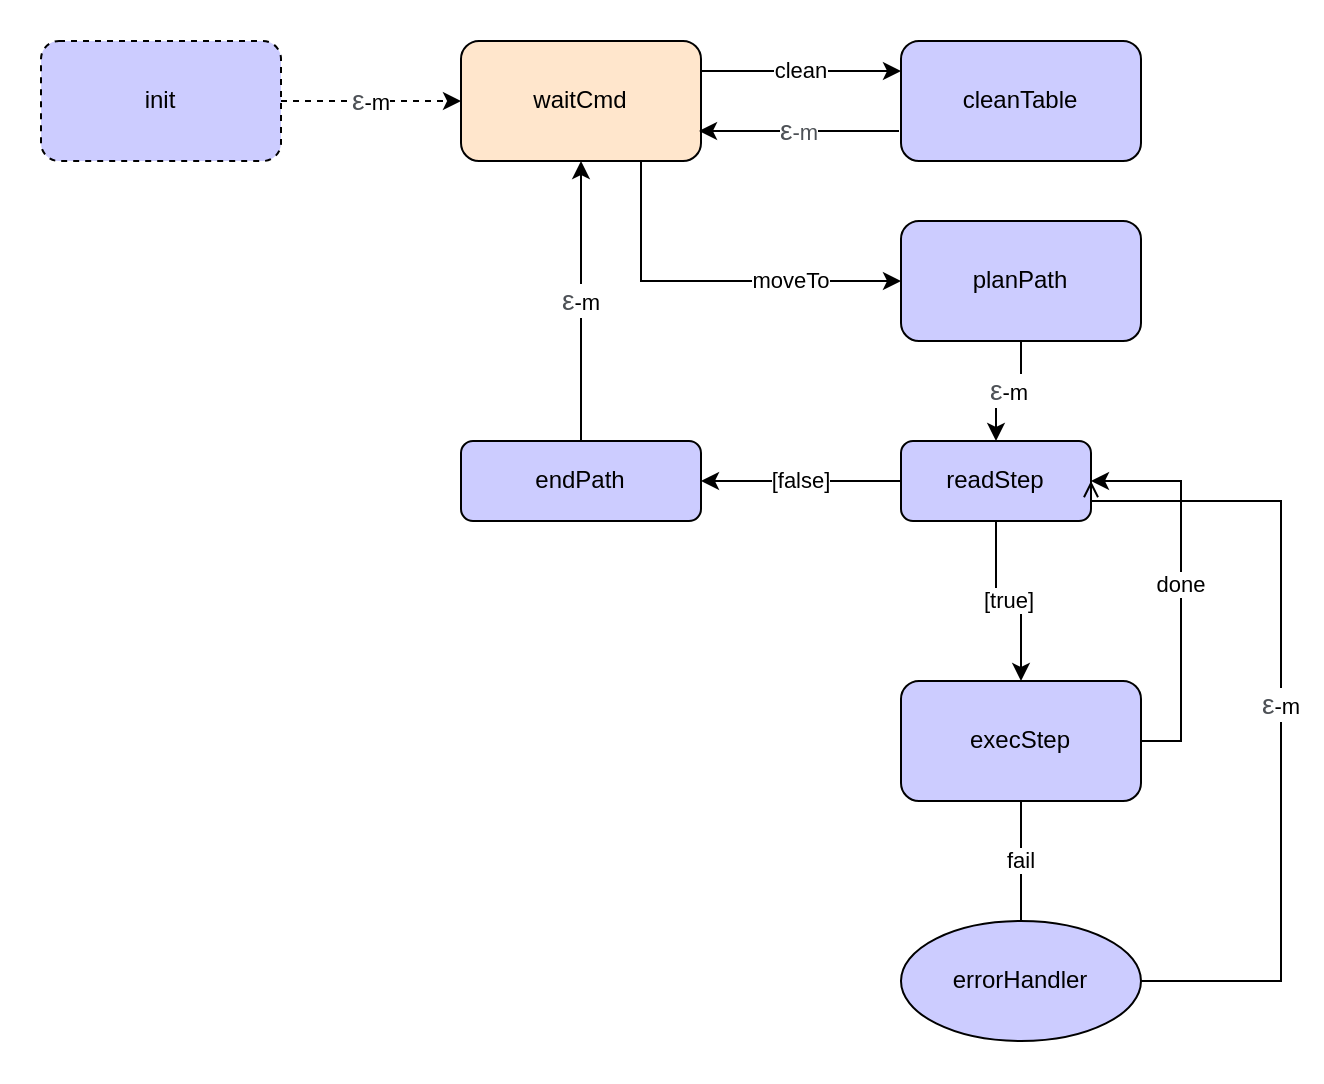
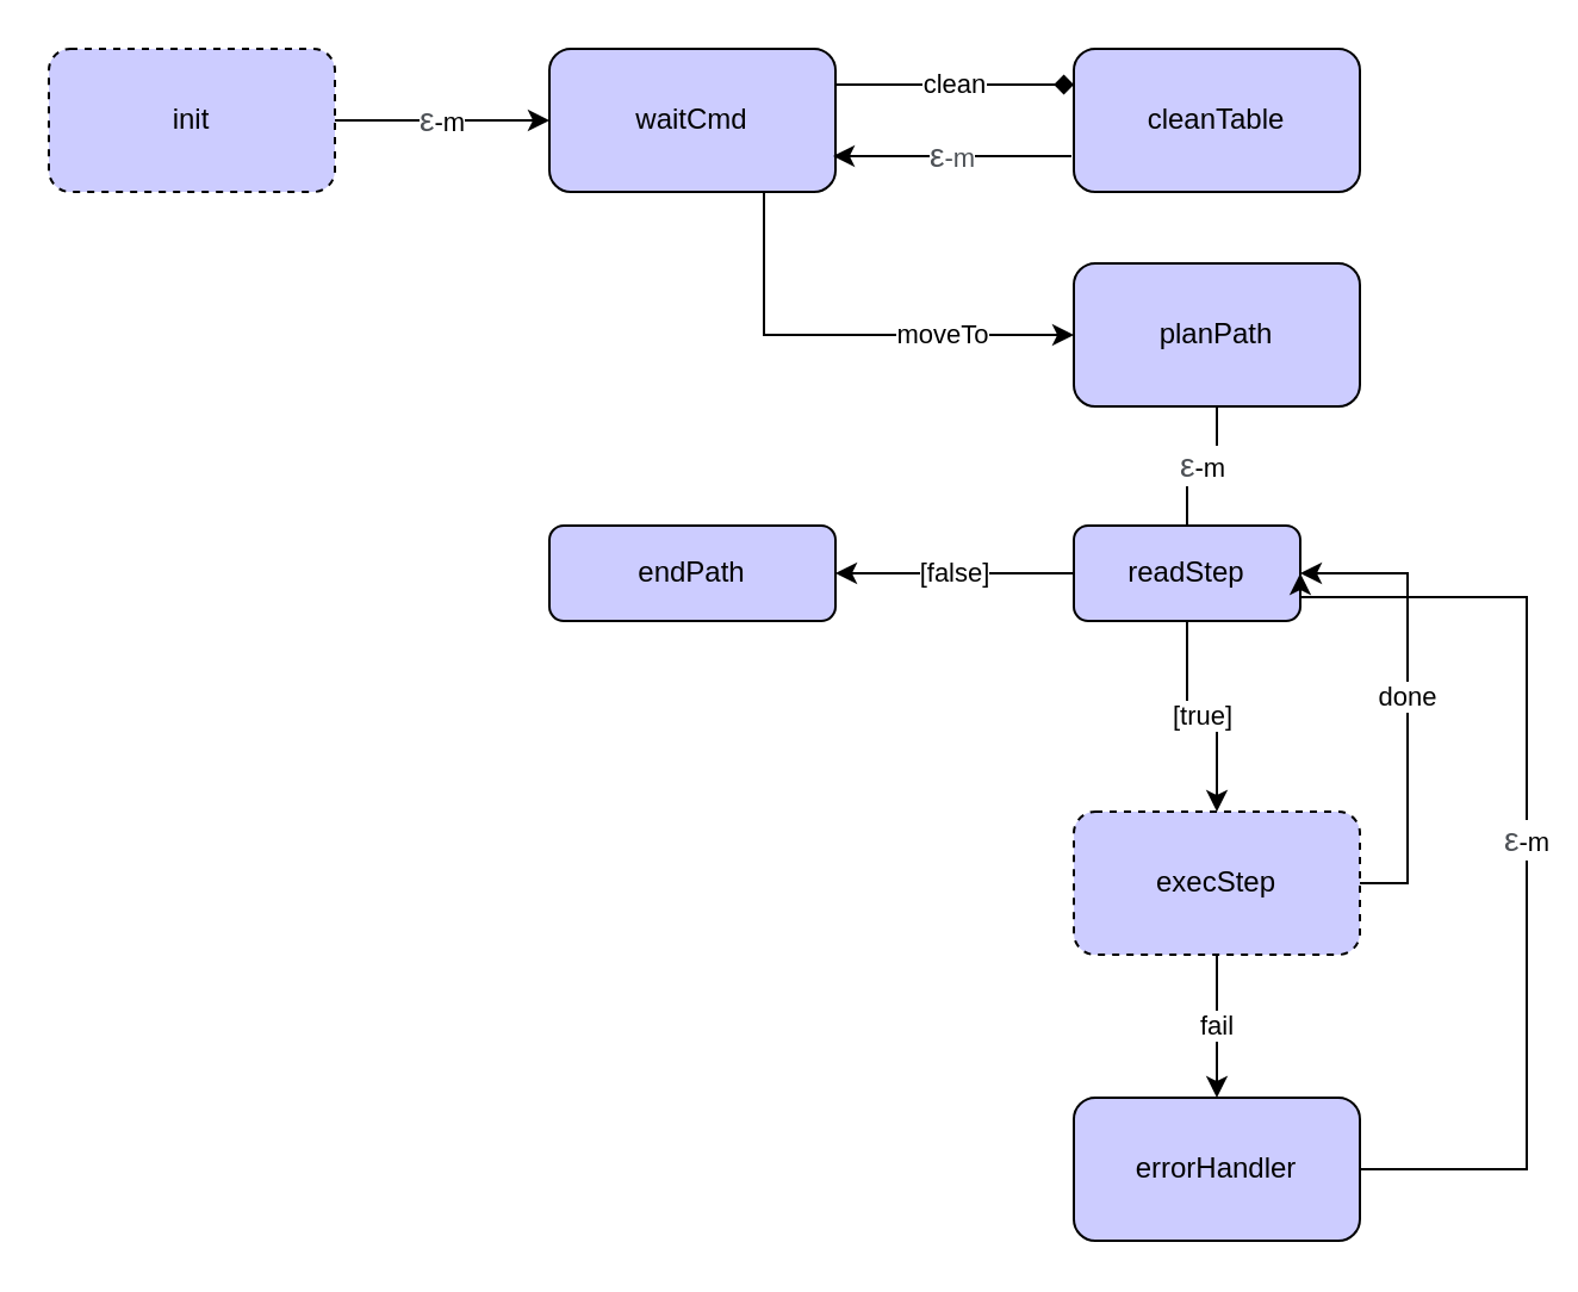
  <mxCell id="0" />
  <mxCell id="1" parent="0" />
- <mxCell id="2" value="&lt;span style=&quot;color: rgb(77 , 81 , 86) ; font-family: &amp;#34;arial&amp;#34; , sans-serif ; font-size: 14px ; text-align: left&quot;&gt;ε&lt;/span&gt;-m" style="edgeStyle=orthogonalEdgeStyle;rounded=0;orthogonalLoop=1;jettySize=auto;html=1;exitX=1;exitY=0.5;exitDx=0;exitDy=0;entryX=0;entryY=0.5;entryDx=0;entryDy=0;dashed=1;" edge="1" parent="1" source="3" target="6"><mxGeometry relative="1" as="geometry" /></mxCell>
+ <mxCell id="2" value="&lt;span style=&quot;color: rgb(77 , 81 , 86) ; font-family: &amp;#34;arial&amp;#34; , sans-serif ; font-size: 14px ; text-align: left&quot;&gt;ε&lt;/span&gt;-m" style="edgeStyle=orthogonalEdgeStyle;rounded=0;orthogonalLoop=1;jettySize=auto;html=1;exitX=1;exitY=0.5;exitDx=0;exitDy=0;entryX=0;entryY=0.5;entryDx=0;entryDy=0;" edge="1" parent="1" source="3" target="6"><mxGeometry relative="1" as="geometry" /></mxCell>
  <mxCell id="3" value="init" style="rounded=1;whiteSpace=wrap;html=1;fillColor=#CCCCFF;dashed=1;" vertex="1" parent="1"><mxGeometry x="20" y="20" width="120" height="60" as="geometry" /></mxCell>
- <mxCell id="4" value="clean" style="edgeStyle=orthogonalEdgeStyle;rounded=0;orthogonalLoop=1;jettySize=auto;html=1;exitX=1;exitY=0.25;exitDx=0;exitDy=0;entryX=0;entryY=0.25;entryDx=0;entryDy=0;" edge="1" parent="1" source="6" target="16"><mxGeometry relative="1" as="geometry" /></mxCell>
+ <mxCell id="4" value="clean" style="edgeStyle=orthogonalEdgeStyle;rounded=0;orthogonalLoop=1;jettySize=auto;html=1;exitX=1;exitY=0.25;exitDx=0;exitDy=0;entryX=0;entryY=0.25;entryDx=0;entryDy=0;endArrow=diamond;" edge="1" parent="1" source="6" target="16"><mxGeometry relative="1" as="geometry" /></mxCell>
  <mxCell id="5" value="moveTo" style="edgeStyle=orthogonalEdgeStyle;rounded=0;orthogonalLoop=1;jettySize=auto;html=1;exitX=0.75;exitY=1;exitDx=0;exitDy=0;entryX=0;entryY=0.5;entryDx=0;entryDy=0;" edge="1" parent="1" source="6" target="14"><mxGeometry x="0.417" relative="1" as="geometry"><mxPoint as="offset" /></mxGeometry></mxCell>
- <mxCell id="6" value="waitCmd" style="rounded=1;whiteSpace=wrap;html=1;fillColor=#ffe6cc;" vertex="1" parent="1"><mxGeometry x="230" y="20" width="120" height="60" as="geometry" /></mxCell>
- <mxCell id="7" value="fail" style="edgeStyle=orthogonalEdgeStyle;rounded=0;orthogonalLoop=1;jettySize=auto;html=1;exitX=0.5;exitY=1;exitDx=0;exitDy=0;entryX=0.5;entryY=0;entryDx=0;entryDy=0;endArrow=none;" edge="1" parent="1" source="9" target="20"><mxGeometry relative="1" as="geometry" /></mxCell>
+ <mxCell id="6" value="waitCmd" style="rounded=1;whiteSpace=wrap;html=1;fillColor=#CCCCFF;" vertex="1" parent="1"><mxGeometry x="230" y="20" width="120" height="60" as="geometry" /></mxCell>
+ <mxCell id="7" value="fail" style="edgeStyle=orthogonalEdgeStyle;rounded=0;orthogonalLoop=1;jettySize=auto;html=1;exitX=0.5;exitY=1;exitDx=0;exitDy=0;entryX=0.5;entryY=0;entryDx=0;entryDy=0;" edge="1" parent="1" source="9" target="20"><mxGeometry relative="1" as="geometry" /></mxCell>
  <mxCell id="8" value="done" style="edgeStyle=orthogonalEdgeStyle;rounded=0;orthogonalLoop=1;jettySize=auto;html=1;exitX=1;exitY=0.5;exitDx=0;exitDy=0;entryX=1;entryY=0.5;entryDx=0;entryDy=0;" edge="1" parent="1" source="9" target="12"><mxGeometry relative="1" as="geometry" /></mxCell>
- <mxCell id="9" value="execStep" style="rounded=1;whiteSpace=wrap;html=1;fillColor=#CCCCFF;" vertex="1" parent="1"><mxGeometry x="450" y="340" width="120" height="60" as="geometry" /></mxCell>
+ <mxCell id="9" value="execStep" style="rounded=1;whiteSpace=wrap;html=1;fillColor=#CCCCFF;dashed=1;" vertex="1" parent="1"><mxGeometry x="450" y="340" width="120" height="60" as="geometry" /></mxCell>
  <mxCell id="10" value="[true]" style="edgeStyle=orthogonalEdgeStyle;rounded=0;orthogonalLoop=1;jettySize=auto;html=1;exitX=0.5;exitY=1;exitDx=0;exitDy=0;entryX=0.5;entryY=0;entryDx=0;entryDy=0;" edge="1" parent="1" source="12" target="9"><mxGeometry relative="1" as="geometry" /></mxCell>
  <mxCell id="11" value="[false]" style="edgeStyle=orthogonalEdgeStyle;rounded=0;orthogonalLoop=1;jettySize=auto;html=1;exitX=0;exitY=0.5;exitDx=0;exitDy=0;entryX=1;entryY=0.5;entryDx=0;entryDy=0;" edge="1" parent="1" source="12" target="18"><mxGeometry relative="1" as="geometry" /></mxCell>
  <mxCell id="12" value="readStep" style="rounded=1;whiteSpace=wrap;html=1;fillColor=#CCCCFF;" vertex="1" parent="1"><mxGeometry x="450" y="220" width="95" height="40" as="geometry" /></mxCell>
- <mxCell id="13" value="&lt;span style=&quot;color: rgb(77 , 81 , 86) ; font-family: &amp;#34;arial&amp;#34; , sans-serif ; font-size: 14px ; text-align: left&quot;&gt;ε&lt;/span&gt;-m" style="edgeStyle=orthogonalEdgeStyle;rounded=0;orthogonalLoop=1;jettySize=auto;html=1;exitX=0.5;exitY=1;exitDx=0;exitDy=0;entryX=0.5;entryY=0;entryDx=0;entryDy=0;" edge="1" parent="1" source="14" target="12"><mxGeometry relative="1" as="geometry" /></mxCell>
+ <mxCell id="13" value="&lt;span style=&quot;color: rgb(77 , 81 , 86) ; font-family: &amp;#34;arial&amp;#34; , sans-serif ; font-size: 14px ; text-align: left&quot;&gt;ε&lt;/span&gt;-m" style="edgeStyle=orthogonalEdgeStyle;rounded=0;orthogonalLoop=1;jettySize=auto;html=1;exitX=0.5;exitY=1;exitDx=0;exitDy=0;entryX=0.5;entryY=0;entryDx=0;entryDy=0;endArrow=none;" edge="1" parent="1" source="14" target="12"><mxGeometry relative="1" as="geometry" /></mxCell>
  <mxCell id="14" value="planPath" style="rounded=1;whiteSpace=wrap;html=1;fillColor=#CCCCFF;" vertex="1" parent="1"><mxGeometry x="450" y="110" width="120" height="60" as="geometry" /></mxCell>
  <mxCell id="15" value="&lt;div style=&quot;text-align: left&quot;&gt;&lt;span style=&quot;color: rgb(77 , 81 , 86) ; font-family: &amp;#34;arial&amp;#34; , sans-serif ; font-size: 14px&quot;&gt;ε&lt;/span&gt;&lt;span style=&quot;color: rgb(77 , 81 , 86) ; font-family: &amp;#34;arial&amp;#34; , sans-serif&quot;&gt;&lt;font style=&quot;font-size: 11px&quot;&gt;-m&lt;/font&gt;&lt;/span&gt;&lt;br&gt;&lt;/div&gt;" style="edgeStyle=orthogonalEdgeStyle;rounded=0;orthogonalLoop=1;jettySize=auto;html=1;exitX=0;exitY=0.75;exitDx=0;exitDy=0;entryX=1;entryY=0.75;entryDx=0;entryDy=0;" edge="1" parent="1"><mxGeometry relative="1" as="geometry"><mxPoint x="449" y="65" as="sourcePoint" /><mxPoint x="349" y="65" as="targetPoint" /></mxGeometry></mxCell>
  <mxCell id="16" value="cleanTable" style="rounded=1;whiteSpace=wrap;html=1;fillColor=#CCCCFF;" vertex="1" parent="1"><mxGeometry x="450" y="20" width="120" height="60" as="geometry" /></mxCell>
- <mxCell id="17" value="&lt;span style=&quot;color: rgb(77 , 81 , 86) ; font-family: &amp;#34;arial&amp;#34; , sans-serif ; font-size: 14px ; text-align: left&quot;&gt;ε&lt;/span&gt;-m" style="edgeStyle=orthogonalEdgeStyle;rounded=0;orthogonalLoop=1;jettySize=auto;html=1;exitX=0.5;exitY=0;exitDx=0;exitDy=0;entryX=0.5;entryY=1;entryDx=0;entryDy=0;" edge="1" parent="1" source="18" target="6"><mxGeometry relative="1" as="geometry" /></mxCell>
  <mxCell id="18" value="endPath" style="rounded=1;whiteSpace=wrap;html=1;fillColor=#CCCCFF;" vertex="1" parent="1"><mxGeometry x="230" y="220" width="120" height="40" as="geometry" /></mxCell>
- <mxCell id="19" value="&lt;span style=&quot;color: rgb(77 , 81 , 86) ; font-family: &amp;#34;arial&amp;#34; , sans-serif ; font-size: 14px ; text-align: left&quot;&gt;ε&lt;/span&gt;-m" style="edgeStyle=orthogonalEdgeStyle;rounded=0;orthogonalLoop=1;jettySize=auto;html=1;exitX=1;exitY=0.5;exitDx=0;exitDy=0;entryX=1;entryY=0.5;entryDx=0;entryDy=0;endArrow=open;" edge="1" parent="1" source="20" target="12"><mxGeometry relative="1" as="geometry"><Array as="points"><mxPoint x="640" y="490" /><mxPoint x="640" y="250" /></Array></mxGeometry></mxCell>
- <mxCell id="20" value="errorHandler" style="ellipse;whiteSpace=wrap;html=1;fillColor=#CCCCFF;" vertex="1" parent="1"><mxGeometry x="450" y="460" width="120" height="60" as="geometry" /></mxCell>
+ <mxCell id="19" value="&lt;span style=&quot;color: rgb(77 , 81 , 86) ; font-family: &amp;#34;arial&amp;#34; , sans-serif ; font-size: 14px ; text-align: left&quot;&gt;ε&lt;/span&gt;-m" style="edgeStyle=orthogonalEdgeStyle;rounded=0;orthogonalLoop=1;jettySize=auto;html=1;exitX=1;exitY=0.5;exitDx=0;exitDy=0;entryX=1;entryY=0.5;entryDx=0;entryDy=0;" edge="1" parent="1" source="20" target="12"><mxGeometry relative="1" as="geometry"><Array as="points"><mxPoint x="640" y="490" /><mxPoint x="640" y="250" /></Array></mxGeometry></mxCell>
+ <mxCell id="20" value="errorHandler" style="rounded=1;whiteSpace=wrap;html=1;fillColor=#CCCCFF;" vertex="1" parent="1"><mxGeometry x="450" y="460" width="120" height="60" as="geometry" /></mxCell>
